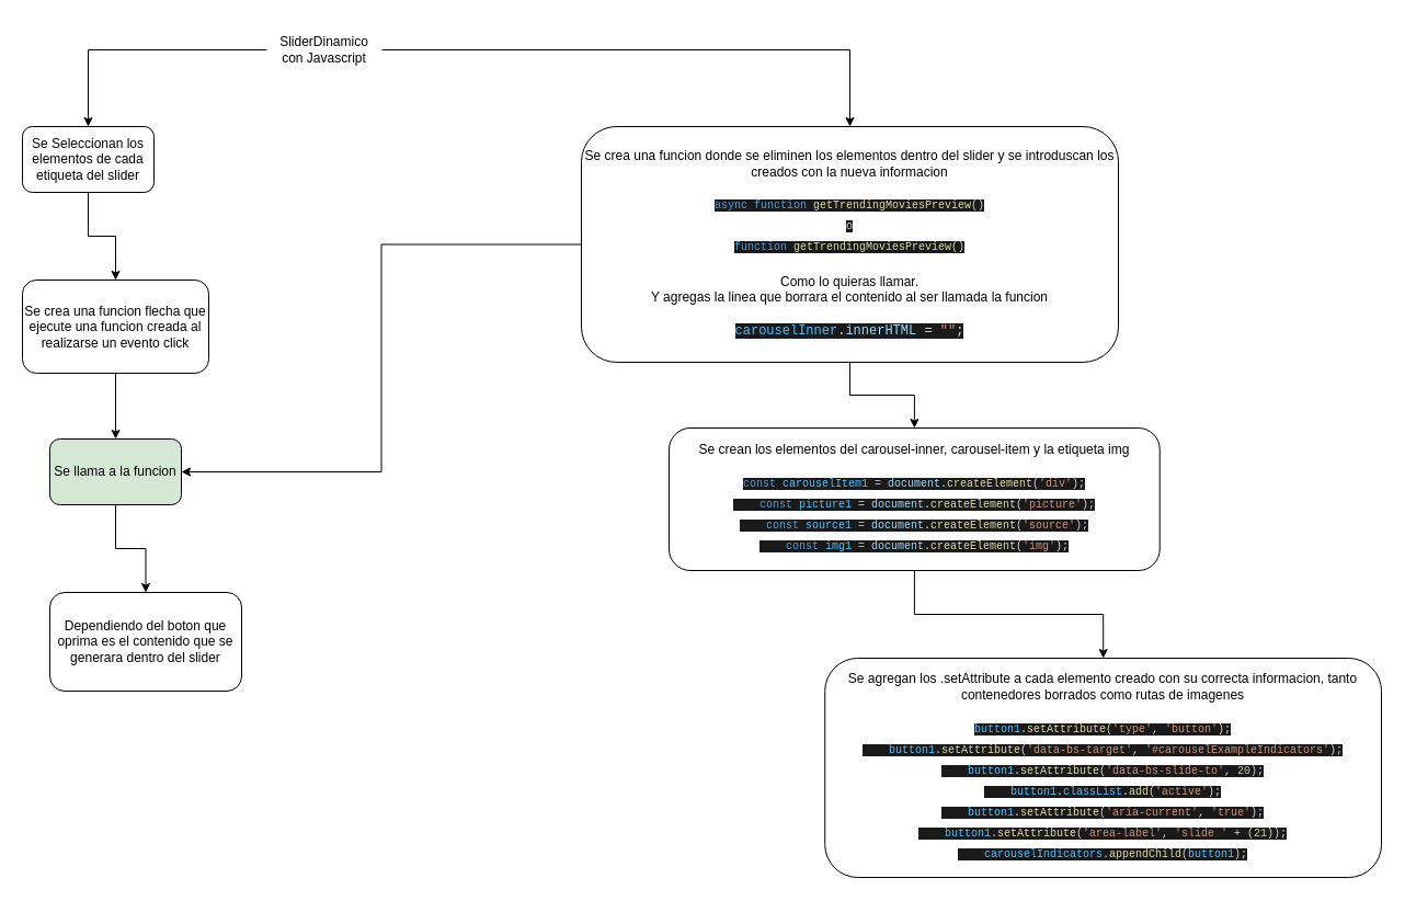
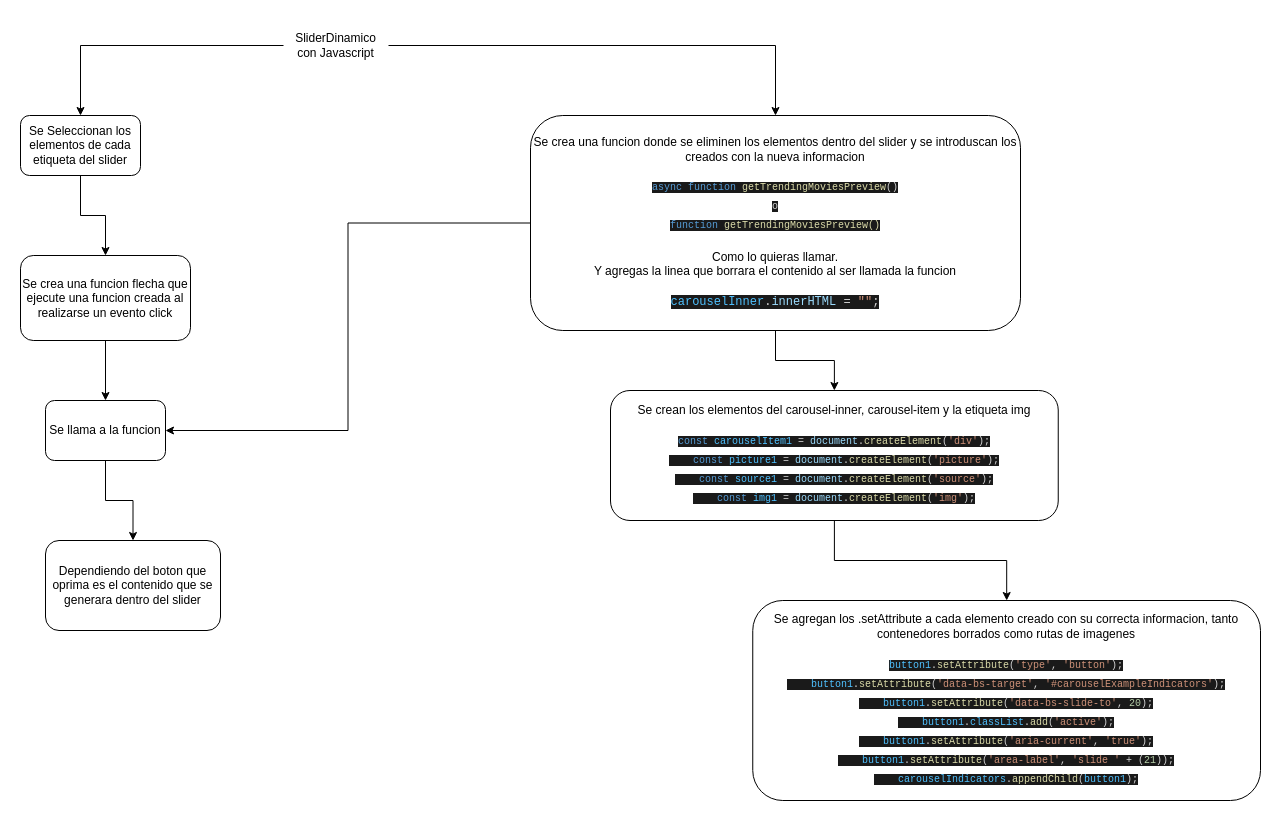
  <mxCell id="0" />
  <mxCell id="1" parent="0" />
  <mxCell id="2" style="edgeStyle=orthogonalEdgeStyle;rounded=0;orthogonalLoop=1;jettySize=auto;html=1;entryX=0.5;entryY=0;entryDx=0;entryDy=0;" edge="1" parent="1" source="4" target="6"><mxGeometry relative="1" as="geometry" /></mxCell>
  <mxCell id="3" style="edgeStyle=orthogonalEdgeStyle;rounded=0;orthogonalLoop=1;jettySize=auto;html=1;entryX=0.5;entryY=0;entryDx=0;entryDy=0;" edge="1" parent="1" source="4" target="11"><mxGeometry relative="1" as="geometry" /></mxCell>
- <mxCell id="4" value="SliderDinamico con Javascript" style="text;html=1;align=center;verticalAlign=middle;whiteSpace=wrap;rounded=0;" vertex="1" parent="1"><mxGeometry x="243" y="20" width="105" height="50" as="geometry" /></mxCell>
+ <mxCell id="4" value="SliderDinamico con Javascript" style="text;html=1;align=center;verticalAlign=middle;whiteSpace=wrap;rounded=0;" vertex="1" parent="1"><mxGeometry x="283" y="20" width="105" height="50" as="geometry" /></mxCell>
  <mxCell id="5" value="" style="edgeStyle=orthogonalEdgeStyle;rounded=0;orthogonalLoop=1;jettySize=auto;html=1;" edge="1" parent="1" source="6" target="14"><mxGeometry relative="1" as="geometry" /></mxCell>
  <mxCell id="6" value="Se Seleccionan los elementos de cada etiqueta del slider" style="rounded=1;whiteSpace=wrap;html=1;" vertex="1" parent="1"><mxGeometry x="20" y="115" width="120" height="60" as="geometry" /></mxCell>
  <mxCell id="7" value="" style="edgeStyle=orthogonalEdgeStyle;rounded=0;orthogonalLoop=1;jettySize=auto;html=1;" edge="1" parent="1" source="8" target="12"><mxGeometry relative="1" as="geometry" /></mxCell>
  <mxCell id="8" value="Se crean los elementos del carousel-inner, carousel-item y la etiqueta img&lt;div&gt;&lt;br&gt;&lt;/div&gt;&lt;div style=&quot;font-size: 10px;&quot;&gt;&lt;div style=&quot;color: rgb(212, 212, 212); font-family: Consolas, &amp;quot;Courier New&amp;quot;, monospace; line-height: 19px; white-space: pre;&quot;&gt;&lt;div style=&quot;&quot;&gt;&lt;span style=&quot;background-color: rgb(26, 26, 26);&quot;&gt;&lt;span style=&quot;color: rgb(86, 156, 214);&quot;&gt;const&lt;/span&gt; &lt;span style=&quot;color: rgb(79, 193, 255);&quot;&gt;carouselItem1&lt;/span&gt; = &lt;span style=&quot;color: rgb(156, 220, 254);&quot;&gt;document&lt;/span&gt;.&lt;span style=&quot;color: rgb(220, 220, 170);&quot;&gt;createElement&lt;/span&gt;(&lt;span style=&quot;color: rgb(206, 145, 120);&quot;&gt;'div'&lt;/span&gt;);&lt;/span&gt;&lt;/div&gt;&lt;div style=&quot;&quot;&gt;&lt;span style=&quot;background-color: rgb(26, 26, 26);&quot;&gt;&amp;nbsp; &amp;nbsp; &lt;span style=&quot;color: #569cd6;&quot;&gt;const&lt;/span&gt; &lt;span style=&quot;color: #4fc1ff;&quot;&gt;picture1&lt;/span&gt; = &lt;span style=&quot;color: #9cdcfe;&quot;&gt;document&lt;/span&gt;.&lt;span style=&quot;color: #dcdcaa;&quot;&gt;createElement&lt;/span&gt;(&lt;span style=&quot;color: #ce9178;&quot;&gt;'picture'&lt;/span&gt;);&lt;/span&gt;&lt;/div&gt;&lt;div style=&quot;&quot;&gt;&lt;span style=&quot;background-color: rgb(26, 26, 26);&quot;&gt;&amp;nbsp; &amp;nbsp; &lt;span style=&quot;color: #569cd6;&quot;&gt;const&lt;/span&gt; &lt;span style=&quot;color: #4fc1ff;&quot;&gt;source1&lt;/span&gt; = &lt;span style=&quot;color: #9cdcfe;&quot;&gt;document&lt;/span&gt;.&lt;span style=&quot;color: #dcdcaa;&quot;&gt;createElement&lt;/span&gt;(&lt;span style=&quot;color: #ce9178;&quot;&gt;'source'&lt;/span&gt;);&lt;/span&gt;&lt;/div&gt;&lt;div style=&quot;&quot;&gt;&lt;span style=&quot;background-color: rgb(26, 26, 26);&quot;&gt;&amp;nbsp; &amp;nbsp; &lt;span style=&quot;color: rgb(86, 156, 214);&quot;&gt;const&lt;/span&gt; &lt;span style=&quot;color: rgb(79, 193, 255);&quot;&gt;img1&lt;/span&gt; = &lt;span style=&quot;color: rgb(156, 220, 254);&quot;&gt;document&lt;/span&gt;.&lt;span style=&quot;color: rgb(220, 220, 170);&quot;&gt;createElement&lt;/span&gt;(&lt;span style=&quot;color: rgb(206, 145, 120);&quot;&gt;'img'&lt;/span&gt;);&lt;/span&gt;&lt;/div&gt;&lt;/div&gt;&lt;/div&gt;" style="rounded=1;whiteSpace=wrap;html=1;" vertex="1" parent="1"><mxGeometry x="610" y="390" width="447.74" height="130" as="geometry" /></mxCell>
  <mxCell id="9" style="edgeStyle=orthogonalEdgeStyle;rounded=0;orthogonalLoop=1;jettySize=auto;html=1;exitX=0.5;exitY=1;exitDx=0;exitDy=0;entryX=0.5;entryY=0;entryDx=0;entryDy=0;" edge="1" parent="1" source="11" target="8"><mxGeometry relative="1" as="geometry" /></mxCell>
  <mxCell id="10" style="edgeStyle=orthogonalEdgeStyle;rounded=0;orthogonalLoop=1;jettySize=auto;html=1;entryX=1;entryY=0.5;entryDx=0;entryDy=0;" edge="1" parent="1" source="11" target="16"><mxGeometry relative="1" as="geometry" /></mxCell>
  <mxCell id="11" value="Se crea una funcion donde se eliminen los elementos dentro del slider y se introduscan los creados con la nueva informacion&lt;div&gt;&lt;br&gt;&lt;/div&gt;&lt;div&gt;&lt;div style=&quot;color: rgb(212, 212, 212); font-family: Consolas, &amp;quot;Courier New&amp;quot;, monospace; line-height: 19px; white-space: pre; font-size: 10px;&quot;&gt;&lt;span style=&quot;background-color: rgb(26, 26, 26);&quot;&gt;&lt;span style=&quot;color: rgb(86, 156, 214);&quot;&gt;async&lt;/span&gt; &lt;span style=&quot;color: rgb(86, 156, 214);&quot;&gt;function&lt;/span&gt; &lt;span style=&quot;color: rgb(220, 220, 170);&quot;&gt;getTrendingMoviesPreview&lt;/span&gt;()&lt;/span&gt;&lt;/div&gt;&lt;/div&gt;&lt;div style=&quot;color: rgb(212, 212, 212); font-family: Consolas, &amp;quot;Courier New&amp;quot;, monospace; line-height: 19px; white-space: pre; font-size: 10px;&quot;&gt;&lt;span style=&quot;background-color: rgb(26, 26, 26);&quot;&gt;o&lt;/span&gt;&lt;/div&gt;&lt;div style=&quot;color: rgb(212, 212, 212); font-family: Consolas, &amp;quot;Courier New&amp;quot;, monospace; line-height: 19px; white-space: pre; font-size: 10px;&quot;&gt;&lt;span style=&quot;background-color: rgb(26, 26, 26);&quot;&gt;&lt;span style=&quot;color: rgb(86, 156, 214);&quot;&gt;function&lt;/span&gt; &lt;span style=&quot;color: rgb(220, 220, 170);&quot;&gt;getTrendingMoviesPreview()&lt;/span&gt;&lt;/span&gt;&lt;br&gt;&lt;/div&gt;&lt;div&gt;&lt;br&gt;&lt;/div&gt;&lt;div&gt;Como lo quieras llamar.&lt;/div&gt;&lt;div&gt;Y agregas la linea que borrara el contenido al ser llamada la funcion&lt;/div&gt;&lt;div&gt;&lt;br&gt;&lt;/div&gt;&lt;div style=&quot;&quot;&gt;&lt;div style=&quot;color: rgb(212, 212, 212); font-family: Consolas, &amp;quot;Courier New&amp;quot;, monospace; line-height: 19px; white-space: pre;&quot;&gt;&lt;span style=&quot;background-color: rgb(26, 26, 26);&quot;&gt;&lt;span style=&quot;color: rgb(79, 193, 255);&quot;&gt;carouselInner&lt;/span&gt;.&lt;span style=&quot;color: rgb(156, 220, 254);&quot;&gt;innerHTML&lt;/span&gt; = &lt;span style=&quot;color: rgb(206, 145, 120);&quot;&gt;&quot;&quot;&lt;/span&gt;;&lt;/span&gt;&lt;/div&gt;&lt;/div&gt;" style="rounded=1;whiteSpace=wrap;html=1;" vertex="1" parent="1"><mxGeometry x="530" y="115" width="490" height="215" as="geometry" /></mxCell>
  <mxCell id="12" value="Se agregan los .setAttribute a cada elemento creado con su correcta informacion, tanto contenedores borrados como rutas de imagenes&lt;div&gt;&lt;br&gt;&lt;/div&gt;&lt;div style=&quot;font-size: 10px;&quot;&gt;&lt;div style=&quot;color: rgb(212, 212, 212); font-family: Consolas, &amp;quot;Courier New&amp;quot;, monospace; line-height: 19px; white-space: pre;&quot;&gt;&lt;div style=&quot;&quot;&gt;&lt;span style=&quot;background-color: rgb(26, 26, 26);&quot;&gt;&lt;span style=&quot;color: rgb(79, 193, 255);&quot;&gt;button1&lt;/span&gt;.&lt;span style=&quot;color: rgb(220, 220, 170);&quot;&gt;setAttribute&lt;/span&gt;(&lt;span style=&quot;color: rgb(206, 145, 120);&quot;&gt;'type'&lt;/span&gt;, &lt;span style=&quot;color: rgb(206, 145, 120);&quot;&gt;'button'&lt;/span&gt;);&lt;/span&gt;&lt;/div&gt;&lt;div style=&quot;&quot;&gt;&lt;span style=&quot;background-color: rgb(26, 26, 26);&quot;&gt;&amp;nbsp; &amp;nbsp; &lt;span style=&quot;color: #4fc1ff;&quot;&gt;button1&lt;/span&gt;.&lt;span style=&quot;color: #dcdcaa;&quot;&gt;setAttribute&lt;/span&gt;(&lt;span style=&quot;color: #ce9178;&quot;&gt;'data-bs-target'&lt;/span&gt;, &lt;span style=&quot;color: #ce9178;&quot;&gt;'#carouselExampleIndicators'&lt;/span&gt;);&lt;/span&gt;&lt;/div&gt;&lt;div style=&quot;&quot;&gt;&lt;span style=&quot;background-color: rgb(26, 26, 26);&quot;&gt;&amp;nbsp; &amp;nbsp; &lt;span style=&quot;color: #4fc1ff;&quot;&gt;button1&lt;/span&gt;.&lt;span style=&quot;color: #dcdcaa;&quot;&gt;setAttribute&lt;/span&gt;(&lt;span style=&quot;color: #ce9178;&quot;&gt;'data-bs-slide-to'&lt;/span&gt;, &lt;span style=&quot;color: #b5cea8;&quot;&gt;20&lt;/span&gt;);&lt;/span&gt;&lt;/div&gt;&lt;div style=&quot;&quot;&gt;&lt;span style=&quot;background-color: rgb(26, 26, 26);&quot;&gt;&amp;nbsp; &amp;nbsp; &lt;span style=&quot;color: #4fc1ff;&quot;&gt;button1&lt;/span&gt;.&lt;span style=&quot;color: #4fc1ff;&quot;&gt;classList&lt;/span&gt;.&lt;span style=&quot;color: #dcdcaa;&quot;&gt;add&lt;/span&gt;(&lt;span style=&quot;color: #ce9178;&quot;&gt;'active'&lt;/span&gt;);&lt;/span&gt;&lt;/div&gt;&lt;div style=&quot;&quot;&gt;&lt;span style=&quot;background-color: rgb(26, 26, 26);&quot;&gt;&amp;nbsp; &amp;nbsp; &lt;span style=&quot;color: #4fc1ff;&quot;&gt;button1&lt;/span&gt;.&lt;span style=&quot;color: #dcdcaa;&quot;&gt;setAttribute&lt;/span&gt;(&lt;span style=&quot;color: #ce9178;&quot;&gt;'aria-current'&lt;/span&gt;, &lt;span style=&quot;color: #ce9178;&quot;&gt;'true'&lt;/span&gt;);&lt;/span&gt;&lt;/div&gt;&lt;div style=&quot;&quot;&gt;&lt;span style=&quot;background-color: rgb(26, 26, 26);&quot;&gt;&amp;nbsp; &amp;nbsp; &lt;span style=&quot;color: #4fc1ff;&quot;&gt;button1&lt;/span&gt;.&lt;span style=&quot;color: #dcdcaa;&quot;&gt;setAttribute&lt;/span&gt;(&lt;span style=&quot;color: #ce9178;&quot;&gt;'area-label'&lt;/span&gt;, &lt;span style=&quot;color: #ce9178;&quot;&gt;'slide '&lt;/span&gt; + (&lt;span style=&quot;color: #b5cea8;&quot;&gt;21&lt;/span&gt;));&lt;/span&gt;&lt;/div&gt;&lt;div style=&quot;&quot;&gt;&lt;span style=&quot;background-color: rgb(26, 26, 26);&quot;&gt;&amp;nbsp; &amp;nbsp; &lt;span style=&quot;color: rgb(79, 193, 255);&quot;&gt;carouselIndicators&lt;/span&gt;.&lt;span style=&quot;color: rgb(220, 220, 170);&quot;&gt;appendChild&lt;/span&gt;(&lt;span style=&quot;color: rgb(79, 193, 255);&quot;&gt;button1&lt;/span&gt;);&lt;/span&gt;&lt;/div&gt;&lt;/div&gt;&lt;/div&gt;" style="rounded=1;whiteSpace=wrap;html=1;" vertex="1" parent="1"><mxGeometry x="752.25" y="600" width="507.75" height="200" as="geometry" /></mxCell>
  <mxCell id="13" value="" style="edgeStyle=orthogonalEdgeStyle;rounded=0;orthogonalLoop=1;jettySize=auto;html=1;" edge="1" parent="1" source="14" target="16"><mxGeometry relative="1" as="geometry" /></mxCell>
  <mxCell id="14" value="Se crea una funcion flecha que ejecute una funcion creada al realizarse un evento click" style="rounded=1;whiteSpace=wrap;html=1;" vertex="1" parent="1"><mxGeometry x="20" y="255" width="170" height="85" as="geometry" /></mxCell>
  <mxCell id="15" value="" style="edgeStyle=orthogonalEdgeStyle;rounded=0;orthogonalLoop=1;jettySize=auto;html=1;" edge="1" parent="1" source="16" target="17"><mxGeometry relative="1" as="geometry" /></mxCell>
- <mxCell id="16" value="Se llama a la funcion" style="whiteSpace=wrap;html=1;rounded=1;fillColor=#d5e8d4;" vertex="1" parent="1"><mxGeometry x="45" y="400" width="120" height="60" as="geometry" /></mxCell>
+ <mxCell id="16" value="Se llama a la funcion" style="whiteSpace=wrap;html=1;rounded=1;" vertex="1" parent="1"><mxGeometry x="45" y="400" width="120" height="60" as="geometry" /></mxCell>
  <mxCell id="17" value="Dependiendo del boton que oprima es el contenido que se generara dentro del slider" style="whiteSpace=wrap;html=1;rounded=1;" vertex="1" parent="1"><mxGeometry x="45" y="540" width="175" height="90" as="geometry" /></mxCell>
